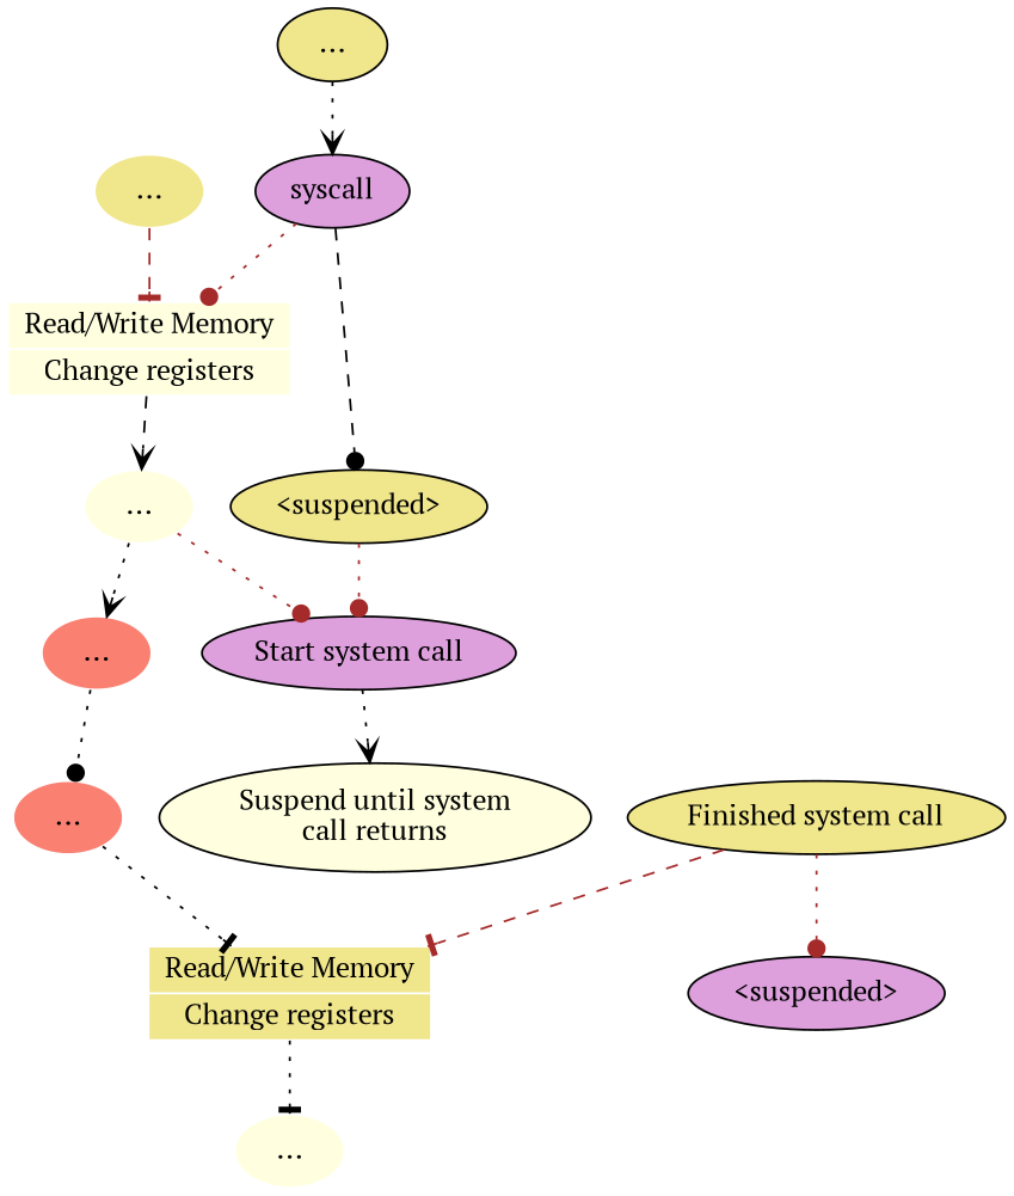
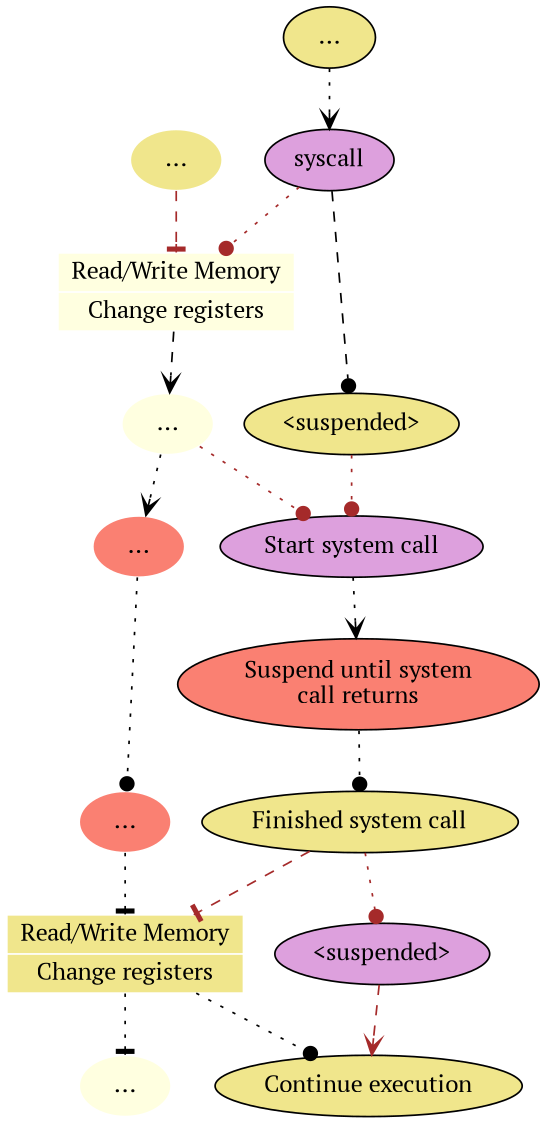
  digraph {
    fontname="PT Serif"
    node [fillcolor=khaki fontname="PT Serif" style=filled]
    edge [arrowhead=dot color=black fontname="PT Serif" style=dotted]
    n1 [color=white label="..."]
    n2 [color=white fillcolor=lightyellow label="{Read/Write Memory\n | Change registers}" shape=record]
    n3 [color=white fillcolor=lightyellow label="..."]
    n4 [color=white fillcolor=salmon label="..."]
    n5 [color=white fillcolor=salmon label="..."]
    n6 [color=white label="{Read/Write Memory\n | Change registers}" shape=record]
    n7 [color=white fillcolor=lightyellow label="..."]
    n8 [label="..."]
    syscall [fillcolor=plum]
    n10 [label="\<suspended\>"]
    n11 [fillcolor=plum label="Start system call"]
-   n12 [fillcolor=lightyellow label="Suspend until system\ncall returns"]
+   n12 [fillcolor=salmon label="Suspend until system\ncall returns"]
    n13 [label="Finished system call"]
    n14 [fillcolor=plum label="\<suspended\>"]
+   n15 [label="Continue execution"]
    subgraph sub_1 {
      label="Controlling process"
      style=filled
      n1
      n2
      n3
      n4
      n5
      n6
      n7
    }
    subgraph sub_2 {
      color=blue
      label=tracee
      n8
      syscall
      n10
      n11
      n12
      n13
      n14
+     n15
    }
    n1 -> n2 [arrowhead=tee color=brown style=dashed]
    n2 -> n3 [arrowhead=vee style=dashed]
    n3 -> n4 [arrowhead=vee]
    n3 -> n11 [color=brown]
    n4 -> n5
    n5 -> n6 [arrowhead=tee]
    n6 -> n7 [arrowhead=tee]
+   n6 -> n15
    n8 -> syscall [arrowhead=vee]
    syscall -> n2 [color=brown]
    syscall -> n10 [style=dashed]
    n10 -> n11 [color=brown]
    n11 -> n12 [arrowhead=vee]
+   n12 -> n13
    n13 -> n6 [arrowhead=tee color=brown style=dashed]
    n13 -> n14 [color=brown]
+   n14 -> n15 [arrowhead=vee color=brown style=dashed]
  }
